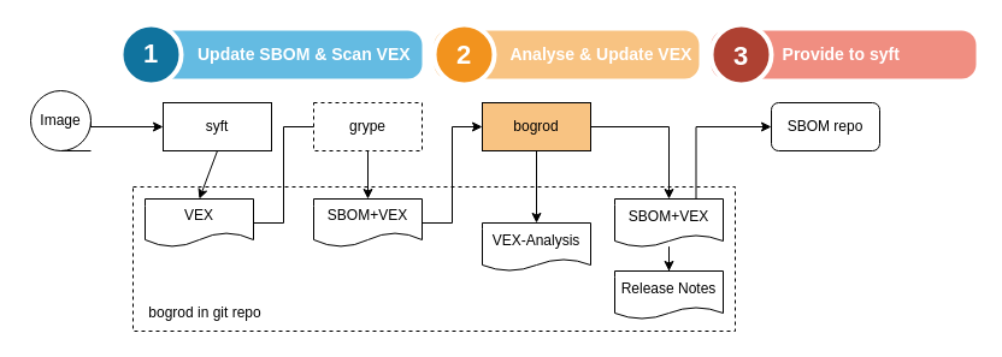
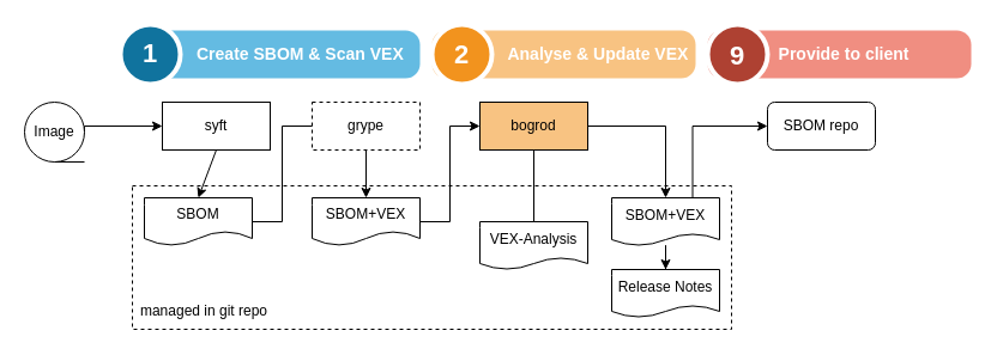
  <mxCell id="0" />
  <mxCell id="1" parent="0" />
  <mxCell id="2" value="" style="rounded=0;whiteSpace=wrap;html=1;fillColor=none;dashed=1;" vertex="1" parent="1"><mxGeometry x="110" y="155" width="500" height="120" as="geometry" /></mxCell>
- <mxCell id="3" value="VEX" style="shape=document;whiteSpace=wrap;html=1;boundedLbl=1;" parent="1" vertex="1"><mxGeometry x="120" y="165" width="90" height="40" as="geometry" /></mxCell>
+ <mxCell id="3" value="SBOM" style="shape=document;whiteSpace=wrap;html=1;boundedLbl=1;" parent="1" vertex="1"><mxGeometry x="120" y="165" width="90" height="40" as="geometry" /></mxCell>
  <mxCell id="4" value="SBOM+VEX" style="shape=document;whiteSpace=wrap;html=1;boundedLbl=1;" parent="1" vertex="1"><mxGeometry x="260" y="165" width="90" height="40" as="geometry" /></mxCell>
  <mxCell id="5" value="VEX-Analysis" style="shape=document;whiteSpace=wrap;html=1;boundedLbl=1;size=0.25;" parent="1" vertex="1"><mxGeometry x="400" y="185" width="90" height="40" as="geometry" /></mxCell>
  <mxCell id="6" value="syft" style="rounded=0;whiteSpace=wrap;html=1;" parent="1" vertex="1"><mxGeometry x="135" y="85" width="90" height="40" as="geometry" /></mxCell>
  <mxCell id="7" value="" style="endArrow=classic;html=1;rounded=0;entryX=0.5;entryY=0;entryDx=0;entryDy=0;exitX=0.5;exitY=1;exitDx=0;exitDy=0;" parent="1" source="6" target="3" edge="1"><mxGeometry width="50" height="50" relative="1" as="geometry"><mxPoint x="600" y="395" as="sourcePoint" /><mxPoint x="650" y="345" as="targetPoint" /></mxGeometry></mxCell>
  <mxCell id="8" value="grype" style="rounded=0;whiteSpace=wrap;html=1;dashed=1;" parent="1" vertex="1"><mxGeometry x="260" y="85" width="90" height="40" as="geometry" /></mxCell>
  <mxCell id="9" value="" style="edgeStyle=orthogonalEdgeStyle;elbow=vertical;endArrow=none;html=1;rounded=0;exitX=1;exitY=0.5;exitDx=0;exitDy=0;entryX=0;entryY=0.5;entryDx=0;entryDy=0;" parent="1" source="3" target="8" edge="1"><mxGeometry width="50" height="50" relative="1" as="geometry"><mxPoint x="210" y="185" as="sourcePoint" /><mxPoint x="270" y="105" as="targetPoint" /></mxGeometry></mxCell>
  <mxCell id="10" value="" style="endArrow=classic;html=1;rounded=0;exitX=0.5;exitY=1;exitDx=0;exitDy=0;entryX=0.5;entryY=0;entryDx=0;entryDy=0;" parent="1" source="8" target="4" edge="1"><mxGeometry width="50" height="50" relative="1" as="geometry"><mxPoint x="600" y="395" as="sourcePoint" /><mxPoint x="650" y="345" as="targetPoint" /></mxGeometry></mxCell>
  <mxCell id="11" value="bogrod" style="rounded=0;whiteSpace=wrap;html=1;fillColor=#f8c382;" parent="1" vertex="1"><mxGeometry x="400" y="85" width="90" height="40" as="geometry" /></mxCell>
- <mxCell id="12" value="" style="endArrow=classic;html=1;rounded=0;exitX=0.5;exitY=1;exitDx=0;exitDy=0;entryX=0.5;entryY=0;entryDx=0;entryDy=0;" parent="1" source="11" target="5" edge="1"><mxGeometry width="50" height="50" relative="1" as="geometry"><mxPoint x="325" y="135" as="sourcePoint" /><mxPoint x="325" y="175" as="targetPoint" /><Array as="points" /></mxGeometry></mxCell>
+ <mxCell id="12" value="" style="endArrow=none;html=1;rounded=0;exitX=0.5;exitY=1;exitDx=0;exitDy=0;entryX=0.5;entryY=0;entryDx=0;entryDy=0;" parent="1" source="11" target="5" edge="1"><mxGeometry width="50" height="50" relative="1" as="geometry"><mxPoint x="325" y="135" as="sourcePoint" /><mxPoint x="325" y="175" as="targetPoint" /><Array as="points" /></mxGeometry></mxCell>
  <mxCell id="13" value="" style="edgeStyle=orthogonalEdgeStyle;elbow=vertical;endArrow=classic;html=1;rounded=0;exitX=1;exitY=0.5;exitDx=0;exitDy=0;entryX=0;entryY=0.5;entryDx=0;entryDy=0;" parent="1" source="4" target="11" edge="1"><mxGeometry width="50" height="50" relative="1" as="geometry"><mxPoint x="220" y="195" as="sourcePoint" /><mxPoint x="280" y="115" as="targetPoint" /></mxGeometry></mxCell>
  <mxCell id="14" value="" style="edgeStyle=orthogonalEdgeStyle;elbow=vertical;endArrow=classic;html=1;rounded=0;exitX=1;exitY=0.5;exitDx=0;exitDy=0;entryX=0.5;entryY=0;entryDx=0;entryDy=0;" parent="1" source="11" target="18" edge="1"><mxGeometry width="50" height="50" relative="1" as="geometry"><mxPoint x="365" y="195" as="sourcePoint" /><mxPoint x="410" y="115" as="targetPoint" /></mxGeometry></mxCell>
  <mxCell id="15" value="SBOM repo" style="whiteSpace=wrap;html=1;rounded=1;" parent="1" vertex="1"><mxGeometry x="640" y="85" width="90" height="40" as="geometry" /></mxCell>
  <mxCell id="16" value="" style="edgeStyle=orthogonalEdgeStyle;elbow=vertical;endArrow=classic;html=1;rounded=0;exitX=0.75;exitY=0;exitDx=0;exitDy=0;entryX=0;entryY=0.5;entryDx=0;entryDy=0;" parent="1" source="18" target="15" edge="1"><mxGeometry width="50" height="50" relative="1" as="geometry"><mxPoint x="500" y="115" as="sourcePoint" /><mxPoint x="575" y="175" as="targetPoint" /></mxGeometry></mxCell>
  <mxCell id="17" value="" style="edgeStyle=orthogonalEdgeStyle;rounded=0;orthogonalLoop=1;jettySize=auto;html=1;strokeColor=default;strokeWidth=1;fontColor=#FFFFFF;" parent="1" source="18" target="27" edge="1"><mxGeometry relative="1" as="geometry" /></mxCell>
  <mxCell id="18" value="SBOM+VEX" style="shape=document;whiteSpace=wrap;html=1;boundedLbl=1;size=0.25;" parent="1" vertex="1"><mxGeometry x="510" y="165" width="90" height="40" as="geometry" /></mxCell>
  <mxCell id="19" style="edgeStyle=orthogonalEdgeStyle;rounded=0;orthogonalLoop=1;jettySize=auto;html=1;entryX=0;entryY=0.5;entryDx=0;entryDy=0;strokeWidth=1;strokeColor=default;exitX=1;exitY=0.5;exitDx=0;exitDy=0;" parent="1" source="20" target="6" edge="1"><mxGeometry relative="1" as="geometry"><mxPoint x="-10" y="-5" as="sourcePoint" /><Array as="points"><mxPoint x="70" y="105" /><mxPoint x="70" y="105" /></Array></mxGeometry></mxCell>
- <mxCell id="20" value="Image" style="shape=tapeData;whiteSpace=wrap;html=1;perimeter=ellipsePerimeter;" parent="1" vertex="1"><mxGeometry x="25" y="75" width="50" height="50" as="geometry" /></mxCell>
- <mxCell id="21" value="Update SBOM &amp;amp; Scan VEX" style="shape=rect;rounded=1;whiteSpace=wrap;html=1;shadow=0;strokeColor=none;fillColor=#64BBE2;arcSize=30;fontSize=14;spacingLeft=42;fontStyle=1;fontColor=#FFFFFF;align=left;" parent="1" vertex="1"><mxGeometry x="120" y="25" width="230" height="40" as="geometry" /></mxCell>
+ <mxCell id="20" value="Image" style="shape=tapeData;whiteSpace=wrap;html=1;perimeter=ellipsePerimeter;" parent="1" vertex="1"><mxGeometry x="20" y="85" width="50" height="50" as="geometry" /></mxCell>
+ <mxCell id="21" value="Create SBOM &amp;amp; Scan VEX" style="shape=rect;rounded=1;whiteSpace=wrap;html=1;shadow=0;strokeColor=none;fillColor=#64BBE2;arcSize=30;fontSize=14;spacingLeft=42;fontStyle=1;fontColor=#FFFFFF;align=left;" parent="1" vertex="1"><mxGeometry x="120" y="25" width="230" height="40" as="geometry" /></mxCell>
  <mxCell id="22" value="1" style="shape=ellipse;perimeter=ellipsePerimeter;fontSize=22;fontStyle=1;shadow=0;strokeColor=#ffffff;fillColor=#10739E;strokeWidth=4;fontColor=#ffffff;align=center;spacing=0;spacingTop=-6;" parent="1" vertex="1"><mxGeometry x="100" y="20" width="50" height="50" as="geometry" /></mxCell>
  <mxCell id="23" value="&amp;nbsp; &amp;nbsp; &amp;nbsp;Analyse &amp;amp; Update VEX" style="shape=rect;rounded=1;whiteSpace=wrap;html=1;shadow=0;strokeColor=none;fillColor=#F8C382;arcSize=30;fontSize=14;spacingLeft=42;fontStyle=1;fontColor=#FFFFFF;align=left;" parent="1" vertex="1"><mxGeometry x="360" y="25" width="220" height="40" as="geometry" /></mxCell>
  <mxCell id="24" value="2" style="shape=ellipse;perimeter=ellipsePerimeter;fontSize=22;fontStyle=1;shadow=0;strokeColor=#ffffff;fillColor=#F2931E;strokeWidth=4;fontColor=#ffffff;align=center;spacingTop=-4;" parent="1" vertex="1"><mxGeometry x="360" y="20" width="50" height="50" as="geometry" /></mxCell>
- <mxCell id="25" value="&amp;nbsp; &amp;nbsp; Provide to syft" style="shape=rect;rounded=1;whiteSpace=wrap;html=1;shadow=0;strokeColor=none;fillColor=#F08E81;arcSize=30;fontSize=14;spacingLeft=42;fontStyle=1;fontColor=#FFFFFF;align=left;" parent="1" vertex="1"><mxGeometry x="590" y="25" width="220" height="40" as="geometry" /></mxCell>
- <mxCell id="26" value="3" style="shape=ellipse;perimeter=ellipsePerimeter;fontSize=22;fontStyle=1;shadow=0;strokeColor=#ffffff;fillColor=#AE4132;strokeWidth=4;fontColor=#ffffff;align=center;spacingTop=-2;" parent="1" vertex="1"><mxGeometry x="590" y="20" width="50" height="50" as="geometry" /></mxCell>
+ <mxCell id="25" value="&amp;nbsp; &amp;nbsp; Provide to client" style="shape=rect;rounded=1;whiteSpace=wrap;html=1;shadow=0;strokeColor=none;fillColor=#F08E81;arcSize=30;fontSize=14;spacingLeft=42;fontStyle=1;fontColor=#FFFFFF;align=left;" parent="1" vertex="1"><mxGeometry x="590" y="25" width="220" height="40" as="geometry" /></mxCell>
+ <mxCell id="26" value="9" style="shape=ellipse;perimeter=ellipsePerimeter;fontSize=22;fontStyle=1;shadow=0;strokeColor=#ffffff;fillColor=#AE4132;strokeWidth=4;fontColor=#ffffff;align=center;spacingTop=-2;" parent="1" vertex="1"><mxGeometry x="590" y="20" width="50" height="50" as="geometry" /></mxCell>
  <mxCell id="27" value="Release Notes" style="shape=document;whiteSpace=wrap;html=1;boundedLbl=1;size=0.25;" parent="1" vertex="1"><mxGeometry x="510" y="225" width="90" height="40" as="geometry" /></mxCell>
- <mxCell id="28" value="bogrod in git repo" style="text;html=1;strokeColor=none;fillColor=none;align=center;verticalAlign=middle;whiteSpace=wrap;rounded=0;" vertex="1" parent="1"><mxGeometry x="90" y="245" width="160" height="30" as="geometry" /></mxCell>
+ <mxCell id="28" value="managed in git repo" style="text;html=1;strokeColor=none;fillColor=none;align=center;verticalAlign=middle;whiteSpace=wrap;rounded=0;" vertex="1" parent="1"><mxGeometry x="90" y="245" width="160" height="30" as="geometry" /></mxCell>
